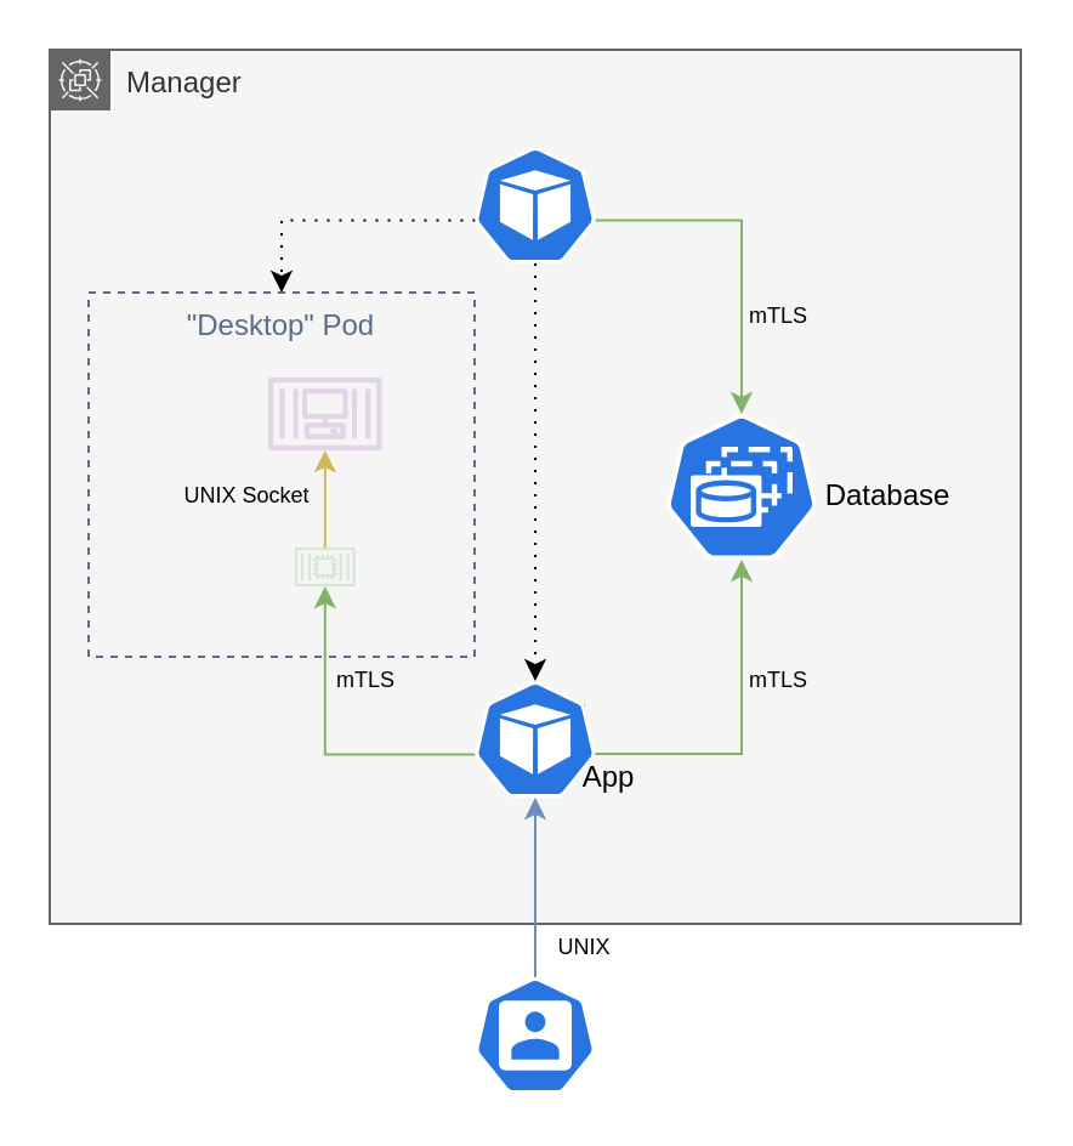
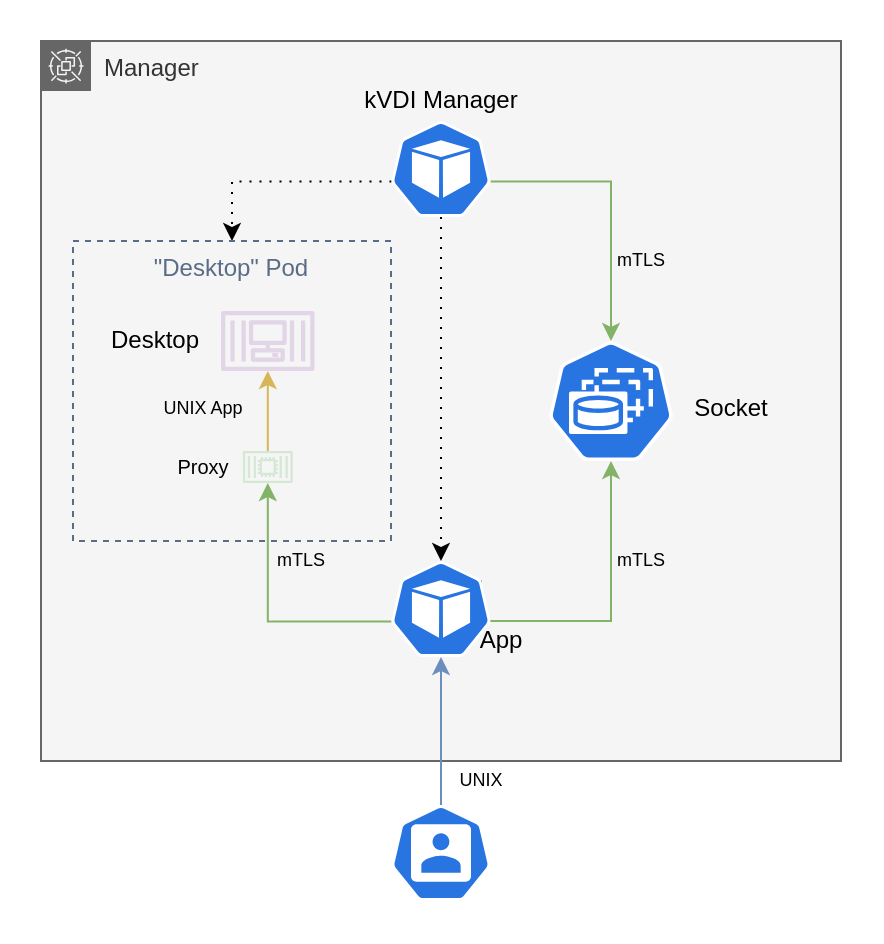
  <mxCell id="0" />
  <mxCell id="1" parent="0" />
  <mxCell id="2" value="Manager" style="points=[[0,0],[0.25,0],[0.5,0],[0.75,0],[1,0],[1,0.25],[1,0.5],[1,0.75],[1,1],[0.75,1],[0.5,1],[0.25,1],[0,1],[0,0.75],[0,0.5],[0,0.25]];outlineConnect=0;html=1;whiteSpace=wrap;fontSize=12;fontStyle=0;shape=mxgraph.aws4.group;grIcon=mxgraph.aws4.group_spot_fleet;strokeColor=#666666;fillColor=#f5f5f5;verticalAlign=top;align=left;spacingLeft=30;fontColor=#333333;dashed=0;" vertex="1" parent="1"><mxGeometry x="20" y="20" width="400" height="360" as="geometry" /></mxCell>
  <mxCell id="3" style="edgeStyle=orthogonalEdgeStyle;rounded=0;orthogonalLoop=1;jettySize=auto;html=1;exitX=0.5;exitY=1;exitDx=0;exitDy=0;exitPerimeter=0;entryX=0.5;entryY=0;entryDx=0;entryDy=0;entryPerimeter=0;dashed=1;dashPattern=1 4;" edge="1" parent="1" source="6" target="11"><mxGeometry relative="1" as="geometry" /></mxCell>
  <mxCell id="4" style="edgeStyle=orthogonalEdgeStyle;rounded=0;orthogonalLoop=1;jettySize=auto;html=1;exitX=0.995;exitY=0.63;exitDx=0;exitDy=0;exitPerimeter=0;entryX=0.5;entryY=0;entryDx=0;entryDy=0;entryPerimeter=0;fillColor=#d5e8d4;strokeColor=#82b366;" edge="1" parent="1" source="6" target="8"><mxGeometry relative="1" as="geometry" /></mxCell>
  <mxCell id="5" style="edgeStyle=orthogonalEdgeStyle;rounded=0;orthogonalLoop=1;jettySize=auto;html=1;exitX=0.005;exitY=0.63;exitDx=0;exitDy=0;exitPerimeter=0;entryX=0.5;entryY=0;entryDx=0;entryDy=0;dashed=1;dashPattern=1 4;fontSize=9;" edge="1" parent="1" source="6" target="16"><mxGeometry relative="1" as="geometry" /></mxCell>
  <mxCell id="6" value="" style="html=1;dashed=0;whitespace=wrap;fillColor=#2875E2;strokeColor=#ffffff;points=[[0.005,0.63,0],[0.1,0.2,0],[0.9,0.2,0],[0.5,0,0],[0.995,0.63,0],[0.72,0.99,0],[0.5,1,0],[0.28,0.99,0]];shape=mxgraph.kubernetes.icon;prIcon=pod" vertex="1" parent="1"><mxGeometry x="195" y="60" width="50" height="48" as="geometry" /></mxCell>
+ <mxCell id="7" value="kVDI Manager" style="text;html=1;align=center;verticalAlign=middle;resizable=0;points=[];autosize=1;" vertex="1" parent="1"><mxGeometry x="175" y="40" width="90" height="20" as="geometry" /></mxCell>
  <mxCell id="8" value="" style="html=1;dashed=0;whitespace=wrap;fillColor=#2875E2;strokeColor=#ffffff;points=[[0.005,0.63,0],[0.1,0.2,0],[0.9,0.2,0],[0.5,0,0],[0.995,0.63,0],[0.72,0.99,0],[0.5,1,0],[0.28,0.99,0]];shape=mxgraph.kubernetes.icon;prIcon=sts" vertex="1" parent="1"><mxGeometry x="270" y="170" width="70" height="60" as="geometry" /></mxCell>
  <mxCell id="9" style="edgeStyle=orthogonalEdgeStyle;rounded=0;orthogonalLoop=1;jettySize=auto;html=1;exitX=0.9;exitY=0.2;exitDx=0;exitDy=0;exitPerimeter=0;fillColor=#d5e8d4;strokeColor=#82b366;" edge="1" parent="1" source="11" target="8"><mxGeometry relative="1" as="geometry"><Array as="points"><mxPoint x="240" y="310" /><mxPoint x="305" y="310" /></Array></mxGeometry></mxCell>
  <mxCell id="10" style="edgeStyle=orthogonalEdgeStyle;rounded=0;orthogonalLoop=1;jettySize=auto;html=1;exitX=0.005;exitY=0.63;exitDx=0;exitDy=0;exitPerimeter=0;fillColor=#d5e8d4;strokeColor=#82b366;" edge="1" parent="1" source="11" target="19"><mxGeometry relative="1" as="geometry" /></mxCell>
  <mxCell id="11" value="" style="html=1;dashed=0;whitespace=wrap;fillColor=#2875E2;strokeColor=#ffffff;points=[[0.005,0.63,0],[0.1,0.2,0],[0.9,0.2,0],[0.5,0,0],[0.995,0.63,0],[0.72,0.99,0],[0.5,1,0],[0.28,0.99,0]];shape=mxgraph.kubernetes.icon;prIcon=pod" vertex="1" parent="1"><mxGeometry x="195" y="280" width="50" height="48" as="geometry" /></mxCell>
  <mxCell id="12" style="edgeStyle=orthogonalEdgeStyle;rounded=0;orthogonalLoop=1;jettySize=auto;html=1;entryX=0.5;entryY=1;entryDx=0;entryDy=0;entryPerimeter=0;fillColor=#dae8fc;strokeColor=#6c8ebf;" edge="1" parent="1" source="13" target="11"><mxGeometry relative="1" as="geometry" /></mxCell>
  <mxCell id="13" value="" style="html=1;dashed=0;whitespace=wrap;fillColor=#2875E2;strokeColor=#ffffff;points=[[0.005,0.63,0],[0.1,0.2,0],[0.9,0.2,0],[0.5,0,0],[0.995,0.63,0],[0.72,0.99,0],[0.5,1,0],[0.28,0.99,0]];shape=mxgraph.kubernetes.icon;prIcon=user" vertex="1" parent="1"><mxGeometry x="195" y="402" width="50" height="48" as="geometry" /></mxCell>
- <mxCell id="14" value="Database" style="text;html=1;align=center;verticalAlign=middle;resizable=0;points=[];autosize=1;" vertex="1" parent="1"><mxGeometry x="330" y="194" width="70" height="20" as="geometry" /></mxCell>
+ <mxCell id="14" value="Socket" style="text;html=1;align=center;verticalAlign=middle;resizable=0;points=[];autosize=1;" vertex="1" parent="1"><mxGeometry x="330" y="194" width="70" height="20" as="geometry" /></mxCell>
  <mxCell id="15" value="App" style="text;html=1;align=center;verticalAlign=middle;resizable=0;points=[];autosize=1;" vertex="1" parent="1"><mxGeometry x="230" y="310" width="40" height="20" as="geometry" /></mxCell>
  <mxCell id="16" value="&quot;Desktop&quot; Pod" style="fillColor=none;strokeColor=#5A6C86;dashed=1;verticalAlign=top;fontStyle=0;fontColor=#5A6C86;" vertex="1" parent="1"><mxGeometry x="36" y="120" width="159" height="150" as="geometry" /></mxCell>
  <mxCell id="17" value="" style="outlineConnect=0;dashed=0;verticalLabelPosition=bottom;verticalAlign=top;align=center;html=1;fontSize=12;fontStyle=0;aspect=fixed;pointerEvents=1;shape=mxgraph.aws4.container_3;fillColor=#e1d5e7;strokeColor=#9673a6;" vertex="1" parent="1"><mxGeometry x="110" y="155" width="46.8" height="30" as="geometry" /></mxCell>
  <mxCell id="18" style="edgeStyle=orthogonalEdgeStyle;rounded=0;orthogonalLoop=1;jettySize=auto;html=1;fillColor=#fff2cc;strokeColor=#d6b656;" edge="1" parent="1" source="19" target="17"><mxGeometry relative="1" as="geometry" /></mxCell>
  <mxCell id="19" value="" style="outlineConnect=0;fillColor=#d5e8d4;strokeColor=#82b366;dashed=0;verticalLabelPosition=bottom;verticalAlign=top;align=center;html=1;fontSize=12;fontStyle=0;aspect=fixed;pointerEvents=1;shape=mxgraph.aws4.container_2;" vertex="1" parent="1"><mxGeometry x="120.92" y="225" width="24.96" height="16" as="geometry" /></mxCell>
- <mxCell id="21" value="UNIX Socket" style="text;html=1;align=center;verticalAlign=middle;resizable=0;points=[];autosize=1;fontSize=9;" vertex="1" parent="1"><mxGeometry x="65.92" y="194" width="70" height="20" as="geometry" /></mxCell>
+ <mxCell id="20" value="Desktop" style="text;html=1;align=center;verticalAlign=middle;resizable=0;points=[];autosize=1;" vertex="1" parent="1"><mxGeometry x="46.88" y="160" width="60" height="20" as="geometry" /></mxCell>
+ <mxCell id="21" value="UNIX App" style="text;html=1;align=center;verticalAlign=middle;resizable=0;points=[];autosize=1;fontSize=9;" vertex="1" parent="1"><mxGeometry x="65.92" y="194" width="70" height="20" as="geometry" /></mxCell>
+ <mxCell id="22" value="&lt;font style=&quot;font-size: 10px;&quot;&gt;Proxy&lt;/font&gt;" style="text;html=1;align=center;verticalAlign=middle;resizable=0;points=[];autosize=1;fontSize=10;" vertex="1" parent="1"><mxGeometry x="80.92" y="223" width="40" height="20" as="geometry" /></mxCell>
  <mxCell id="23" value="mTLS" style="text;html=1;align=center;verticalAlign=middle;resizable=0;points=[];autosize=1;fontSize=9;" vertex="1" parent="1"><mxGeometry x="300" y="270" width="40" height="20" as="geometry" /></mxCell>
  <mxCell id="24" value="mTLS" style="text;html=1;align=center;verticalAlign=middle;resizable=0;points=[];autosize=1;fontSize=9;" vertex="1" parent="1"><mxGeometry x="130" y="270" width="40" height="20" as="geometry" /></mxCell>
  <mxCell id="25" value="UNIX" style="text;html=1;align=center;verticalAlign=middle;resizable=0;points=[];autosize=1;fontSize=9;" vertex="1" parent="1"><mxGeometry x="215" y="380" width="50" height="20" as="geometry" /></mxCell>
  <mxCell id="26" value="mTLS" style="text;html=1;align=center;verticalAlign=middle;resizable=0;points=[];autosize=1;fontSize=9;" vertex="1" parent="1"><mxGeometry x="300" y="120" width="40" height="20" as="geometry" /></mxCell>
